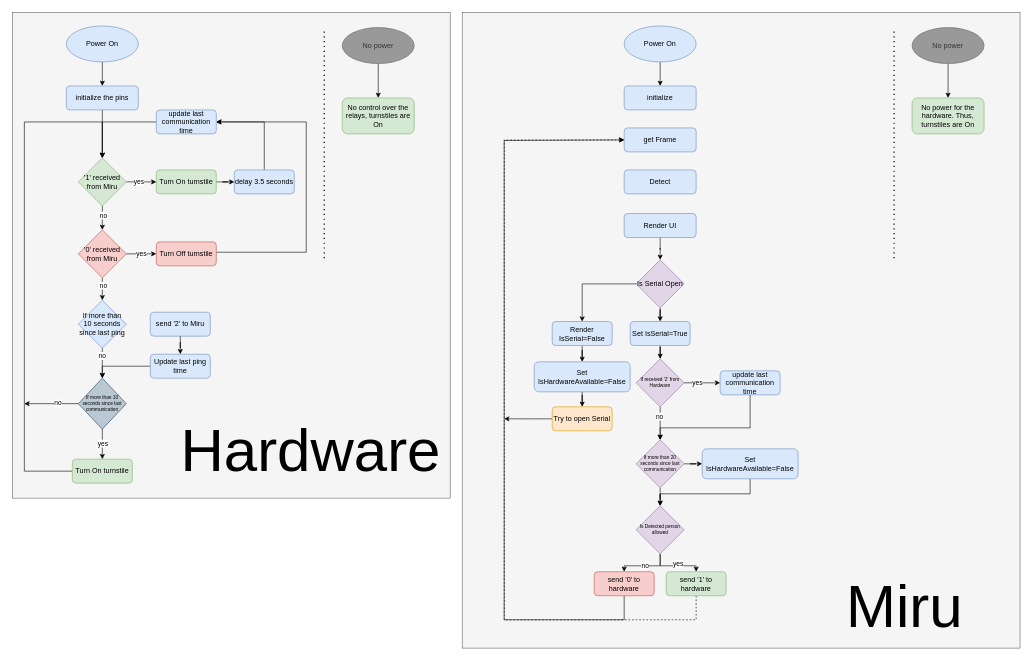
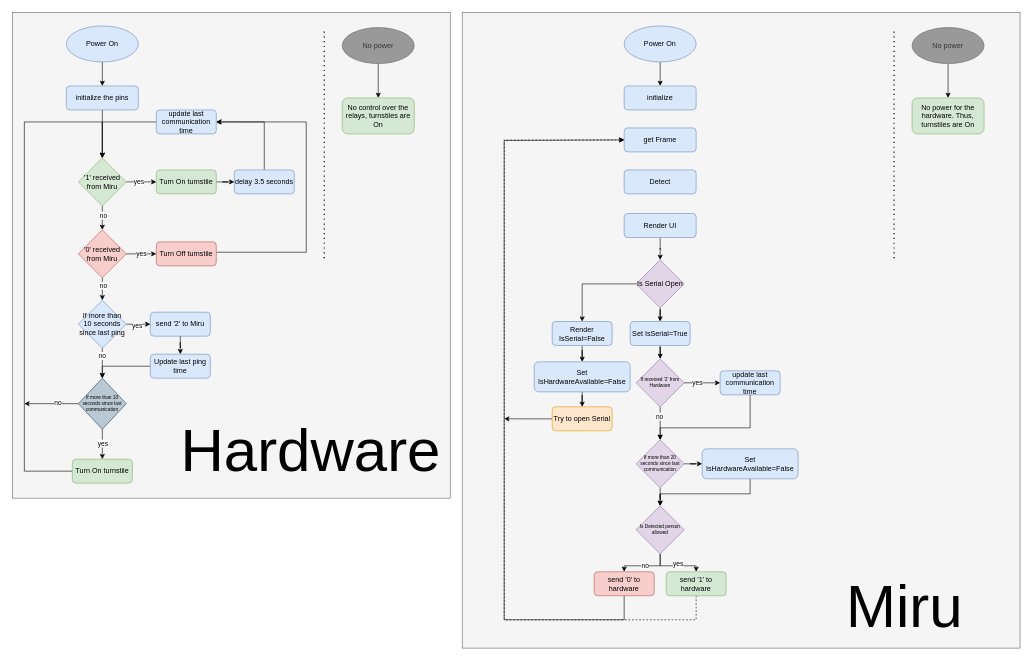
  <mxCell id="0" />
  <mxCell id="1" parent="0" />
  <mxCell id="2" value="" style="rounded=0;whiteSpace=wrap;html=1;fillColor=#f5f5f5;fontColor=#333333;strokeColor=#666666;movable=0;resizable=0;rotatable=0;deletable=0;editable=0;locked=1;connectable=0;" vertex="1" parent="1"><mxGeometry x="770" width="930" height="1060" as="geometry" y="20" /></mxCell>
  <mxCell id="3" value="" style="rounded=0;whiteSpace=wrap;html=1;fillColor=#f5f5f5;fontColor=#333333;strokeColor=#666666;movable=1;resizable=1;rotatable=1;deletable=1;editable=1;locked=0;connectable=1;" vertex="1" parent="1"><mxGeometry x="20" width="730" height="810" as="geometry" y="20" /></mxCell>
  <mxCell id="4" style="edgeStyle=orthogonalEdgeStyle;rounded=0;orthogonalLoop=1;jettySize=auto;html=1;entryX=0.5;entryY=0;entryDx=0;entryDy=0;" edge="1" parent="1" source="5" target="7"><mxGeometry relative="1" as="geometry" /></mxCell>
  <mxCell id="5" value="Power On" style="ellipse;whiteSpace=wrap;html=1;fillColor=#dae8fc;strokeColor=#6c8ebf;" vertex="1" parent="1"><mxGeometry x="110" y="42.75" width="120" height="60" as="geometry" /></mxCell>
  <mxCell id="6" style="edgeStyle=orthogonalEdgeStyle;rounded=0;orthogonalLoop=1;jettySize=auto;html=1;" edge="1" parent="1" source="7"><mxGeometry relative="1" as="geometry"><mxPoint x="170" y="262.75" as="targetPoint" /></mxGeometry></mxCell>
  <mxCell id="7" value="initialize the pins" style="rounded=1;whiteSpace=wrap;html=1;fillColor=#dae8fc;strokeColor=#6c8ebf;" vertex="1" parent="1"><mxGeometry x="110" y="142.75" width="120" height="40" as="geometry" /></mxCell>
  <mxCell id="8" style="edgeStyle=orthogonalEdgeStyle;rounded=0;orthogonalLoop=1;jettySize=auto;html=1;" edge="1" parent="1" source="12" target="29"><mxGeometry relative="1" as="geometry" /></mxCell>
  <mxCell id="9" value="yes" style="edgeLabel;html=1;align=center;verticalAlign=middle;resizable=0;points=[];" vertex="1" connectable="0" parent="8"><mxGeometry x="-0.07" relative="1" as="geometry"><mxPoint as="offset" /></mxGeometry></mxCell>
  <mxCell id="10" style="edgeStyle=orthogonalEdgeStyle;rounded=0;orthogonalLoop=1;jettySize=auto;html=1;" edge="1" parent="1" source="12"><mxGeometry relative="1" as="geometry"><mxPoint x="40" y="672.5" as="targetPoint" /></mxGeometry></mxCell>
  <mxCell id="11" value="no" style="edgeLabel;html=1;align=center;verticalAlign=middle;resizable=0;points=[];" vertex="1" connectable="0" parent="10"><mxGeometry x="-0.229" y="-1" relative="1" as="geometry"><mxPoint as="offset" /></mxGeometry></mxCell>
  <mxCell id="12" value="If more than 10 seconds since last communication" style="rhombus;whiteSpace=wrap;html=1;fontSize=8;verticalAlign=middle;fillColor=#bac8d3;strokeColor=#23445d;" vertex="1" parent="1"><mxGeometry x="130" y="630" width="80" height="85" as="geometry" /></mxCell>
  <mxCell id="13" style="edgeStyle=orthogonalEdgeStyle;rounded=0;orthogonalLoop=1;jettySize=auto;html=1;entryX=0;entryY=0.5;entryDx=0;entryDy=0;" edge="1" parent="1" source="17" target="19"><mxGeometry relative="1" as="geometry" /></mxCell>
  <mxCell id="14" value="yes" style="edgeLabel;html=1;align=center;verticalAlign=middle;resizable=0;points=[];" vertex="1" connectable="0" parent="13"><mxGeometry x="0.11" y="-3" relative="1" as="geometry"><mxPoint x="-8" y="-3" as="offset" /></mxGeometry></mxCell>
  <mxCell id="15" style="edgeStyle=orthogonalEdgeStyle;rounded=0;orthogonalLoop=1;jettySize=auto;html=1;entryX=0.5;entryY=0;entryDx=0;entryDy=0;" edge="1" parent="1" source="17" target="25"><mxGeometry relative="1" as="geometry" /></mxCell>
  <mxCell id="16" value="no" style="edgeLabel;html=1;align=center;verticalAlign=middle;resizable=0;points=[];" vertex="1" connectable="0" parent="15"><mxGeometry x="-0.2" y="1" relative="1" as="geometry"><mxPoint as="offset" /></mxGeometry></mxCell>
  <mxCell id="17" value="&lt;span style=&quot;background-color: initial;&quot;&gt;'1' received from Miru&lt;/span&gt;" style="rhombus;whiteSpace=wrap;html=1;fillColor=#d5e8d4;strokeColor=#82b366;" vertex="1" parent="1"><mxGeometry x="130" y="262.75" width="80" height="80" as="geometry" /></mxCell>
  <mxCell id="18" style="edgeStyle=orthogonalEdgeStyle;rounded=0;orthogonalLoop=1;jettySize=auto;html=1;entryX=0;entryY=0.5;entryDx=0;entryDy=0;" edge="1" parent="1" source="19" target="21"><mxGeometry relative="1" as="geometry" /></mxCell>
  <mxCell id="19" value="Turn On turnstile" style="rounded=1;whiteSpace=wrap;html=1;fillColor=#d5e8d4;strokeColor=#82b366;" vertex="1" parent="1"><mxGeometry x="260" y="282.75" width="100" height="40" as="geometry" /></mxCell>
  <mxCell id="20" style="edgeStyle=orthogonalEdgeStyle;rounded=0;orthogonalLoop=1;jettySize=auto;html=1;entryX=1;entryY=0.5;entryDx=0;entryDy=0;" edge="1" parent="1" source="21" target="31"><mxGeometry relative="1" as="geometry"><Array as="points"><mxPoint x="440" y="203" /></Array></mxGeometry></mxCell>
  <mxCell id="21" value="delay 3.5 seconds" style="rounded=1;whiteSpace=wrap;html=1;fillColor=#dae8fc;strokeColor=#6c8ebf;" vertex="1" parent="1"><mxGeometry x="390" y="282.75" width="100" height="40" as="geometry" /></mxCell>
  <mxCell id="22" value="yes" style="edgeStyle=orthogonalEdgeStyle;rounded=0;orthogonalLoop=1;jettySize=auto;html=1;" edge="1" parent="1" source="25" target="27"><mxGeometry relative="1" as="geometry" /></mxCell>
  <mxCell id="23" style="edgeStyle=orthogonalEdgeStyle;rounded=0;orthogonalLoop=1;jettySize=auto;html=1;entryX=0.5;entryY=0;entryDx=0;entryDy=0;" edge="1" parent="1" source="25" target="44"><mxGeometry relative="1" as="geometry" /></mxCell>
  <mxCell id="24" value="no" style="edgeLabel;html=1;align=center;verticalAlign=middle;resizable=0;points=[];" vertex="1" connectable="0" parent="23"><mxGeometry x="-0.412" y="1" relative="1" as="geometry"><mxPoint as="offset" /></mxGeometry></mxCell>
  <mxCell id="25" value="&lt;span style=&quot;background-color: initial;&quot;&gt;'0' received from Miru&lt;/span&gt;" style="rhombus;whiteSpace=wrap;html=1;fillColor=#f8cecc;strokeColor=#b85450;" vertex="1" parent="1"><mxGeometry x="130" y="382.75" width="80" height="80" as="geometry" /></mxCell>
  <mxCell id="26" style="edgeStyle=orthogonalEdgeStyle;rounded=0;orthogonalLoop=1;jettySize=auto;html=1;entryX=1;entryY=0.5;entryDx=0;entryDy=0;" edge="1" parent="1" source="27" target="31"><mxGeometry relative="1" as="geometry"><Array as="points"><mxPoint x="510" y="420" /><mxPoint x="510" y="203" /></Array></mxGeometry></mxCell>
  <mxCell id="27" value="Turn Off turnstile" style="rounded=1;whiteSpace=wrap;html=1;fillColor=#f8cecc;strokeColor=#b85450;" vertex="1" parent="1"><mxGeometry x="260" y="402.75" width="100" height="40" as="geometry" /></mxCell>
  <mxCell id="28" style="edgeStyle=orthogonalEdgeStyle;rounded=0;orthogonalLoop=1;jettySize=auto;html=1;entryX=0.5;entryY=0;entryDx=0;entryDy=0;" edge="1" parent="1" source="29" target="17"><mxGeometry relative="1" as="geometry"><Array as="points"><mxPoint x="40" y="202.75" /><mxPoint x="170" y="202.75" /></Array></mxGeometry></mxCell>
  <mxCell id="29" value="Turn On turnstile" style="rounded=1;whiteSpace=wrap;html=1;fillColor=#d5e8d4;strokeColor=#82b366;" vertex="1" parent="1"><mxGeometry x="120" y="765" width="100" height="40" as="geometry" /></mxCell>
  <mxCell id="30" style="edgeStyle=orthogonalEdgeStyle;rounded=0;orthogonalLoop=1;jettySize=auto;html=1;entryX=0.5;entryY=0;entryDx=0;entryDy=0;" edge="1" parent="1" source="31" target="17"><mxGeometry relative="1" as="geometry"><Array as="points"><mxPoint x="170" y="202.75" /></Array></mxGeometry></mxCell>
  <mxCell id="31" value="update last communication time" style="rounded=1;whiteSpace=wrap;html=1;fillColor=#dae8fc;strokeColor=#6c8ebf;" vertex="1" parent="1"><mxGeometry x="260" y="182.75" width="100" height="40" as="geometry" /></mxCell>
  <mxCell id="32" value="&lt;font style=&quot;font-size: 100px;&quot;&gt;Hardware&lt;/font&gt;" style="text;html=1;align=center;verticalAlign=middle;whiteSpace=wrap;rounded=0;" vertex="1" parent="1"><mxGeometry x="330" y="680" width="375" height="140" as="geometry" /></mxCell>
  <mxCell id="33" style="edgeStyle=orthogonalEdgeStyle;rounded=0;orthogonalLoop=1;jettySize=auto;html=1;entryX=0.5;entryY=0;entryDx=0;entryDy=0;" edge="1" parent="1" source="34" target="35"><mxGeometry relative="1" as="geometry" /></mxCell>
  <mxCell id="34" value="No power" style="ellipse;whiteSpace=wrap;html=1;fillColor=#999999;strokeColor=#666666;fontColor=#333333;" vertex="1" parent="1"><mxGeometry x="570" y="45.5" width="120" height="60" as="geometry" /></mxCell>
  <mxCell id="35" value="No control over the relays, turnstiles are On" style="rounded=1;whiteSpace=wrap;html=1;fillColor=#d5e8d4;strokeColor=#82b366;" vertex="1" parent="1"><mxGeometry x="570" y="162.75" width="120" height="60" as="geometry" /></mxCell>
  <mxCell id="36" value="" style="endArrow=none;dashed=1;html=1;dashPattern=1 3;strokeWidth=2;rounded=0;" edge="1" parent="1"><mxGeometry width="50" height="50" relative="1" as="geometry"><mxPoint x="540" y="430" as="sourcePoint" /><mxPoint x="540" y="50" as="targetPoint" /></mxGeometry></mxCell>
  <mxCell id="37" style="edgeStyle=orthogonalEdgeStyle;rounded=0;orthogonalLoop=1;jettySize=auto;html=1;entryX=0.5;entryY=0;entryDx=0;entryDy=0;" edge="1" parent="1" source="38" target="39"><mxGeometry relative="1" as="geometry" /></mxCell>
  <mxCell id="38" value="Power On" style="ellipse;whiteSpace=wrap;html=1;fillColor=#dae8fc;strokeColor=#6c8ebf;" vertex="1" parent="1"><mxGeometry x="1040" y="42.75" width="120" height="60" as="geometry" /></mxCell>
  <mxCell id="39" value="initialize" style="rounded=1;whiteSpace=wrap;html=1;fillColor=#dae8fc;strokeColor=#6c8ebf;" vertex="1" parent="1"><mxGeometry x="1040" y="142.75" width="120" height="40" as="geometry" /></mxCell>
+ <mxCell id="40" style="edgeStyle=orthogonalEdgeStyle;rounded=0;orthogonalLoop=1;jettySize=auto;html=1;entryX=0;entryY=0.5;entryDx=0;entryDy=0;" edge="1" parent="1" source="44" target="45"><mxGeometry relative="1" as="geometry" /></mxCell>
+ <mxCell id="41" value="yes" style="edgeLabel;html=1;align=center;verticalAlign=middle;resizable=0;points=[];" vertex="1" connectable="0" parent="40"><mxGeometry x="-0.143" y="-1" relative="1" as="geometry"><mxPoint as="offset" /></mxGeometry></mxCell>
  <mxCell id="42" style="edgeStyle=orthogonalEdgeStyle;rounded=0;orthogonalLoop=1;jettySize=auto;html=1;" edge="1" parent="1" source="44"><mxGeometry relative="1" as="geometry"><mxPoint x="170" y="630" as="targetPoint" /></mxGeometry></mxCell>
  <mxCell id="43" value="no" style="edgeLabel;html=1;align=center;verticalAlign=middle;resizable=0;points=[];" vertex="1" connectable="0" parent="42"><mxGeometry x="-0.528" y="-1" relative="1" as="geometry"><mxPoint as="offset" /></mxGeometry></mxCell>
  <mxCell id="44" value="&lt;span style=&quot;background-color: initial;&quot;&gt;If more than 10 seconds since last ping&lt;/span&gt;" style="rhombus;whiteSpace=wrap;html=1;fillColor=#dae8fc;strokeColor=#6c8ebf;" vertex="1" parent="1"><mxGeometry x="130" y="500" width="80" height="80" as="geometry" /></mxCell>
  <mxCell id="45" value="send '2' to Miru" style="rounded=1;whiteSpace=wrap;html=1;fillColor=#dae8fc;strokeColor=#6c8ebf;" vertex="1" parent="1"><mxGeometry x="250" y="520" width="100" height="40" as="geometry" /></mxCell>
  <mxCell id="46" value="" style="edgeStyle=orthogonalEdgeStyle;rounded=0;orthogonalLoop=1;jettySize=auto;html=1;entryX=0.5;entryY=0;entryDx=0;entryDy=0;" edge="1" parent="1" source="45" target="48"><mxGeometry relative="1" as="geometry"><mxPoint x="300" y="560" as="sourcePoint" /><mxPoint x="170" y="630" as="targetPoint" /><Array as="points" /></mxGeometry></mxCell>
  <mxCell id="47" style="edgeStyle=orthogonalEdgeStyle;rounded=0;orthogonalLoop=1;jettySize=auto;html=1;entryX=0.5;entryY=0;entryDx=0;entryDy=0;" edge="1" parent="1" source="48" target="12"><mxGeometry relative="1" as="geometry"><Array as="points"><mxPoint x="170" y="610" /></Array></mxGeometry></mxCell>
  <mxCell id="48" value="Update last ping time" style="rounded=1;whiteSpace=wrap;html=1;fillColor=#dae8fc;strokeColor=#6c8ebf;" vertex="1" parent="1"><mxGeometry x="250" y="590" width="100" height="40" as="geometry" /></mxCell>
  <mxCell id="49" value="Detect" style="rounded=1;whiteSpace=wrap;html=1;fillColor=#dae8fc;strokeColor=#6c8ebf;" vertex="1" parent="1"><mxGeometry x="1040" y="282.75" width="120" height="40" as="geometry" /></mxCell>
  <mxCell id="50" style="edgeStyle=orthogonalEdgeStyle;rounded=0;orthogonalLoop=1;jettySize=auto;html=1;entryX=0.5;entryY=0;entryDx=0;entryDy=0;" edge="1" parent="1" source="51" target="61"><mxGeometry relative="1" as="geometry" /></mxCell>
  <mxCell id="51" value="Render UI" style="rounded=1;whiteSpace=wrap;html=1;fillColor=#dae8fc;strokeColor=#6c8ebf;" vertex="1" parent="1"><mxGeometry x="1040" y="355.5" width="120" height="40" as="geometry" /></mxCell>
  <mxCell id="52" style="edgeStyle=orthogonalEdgeStyle;rounded=0;orthogonalLoop=1;jettySize=auto;html=1;entryX=0;entryY=0.5;entryDx=0;entryDy=0;" edge="1" parent="1" source="56" target="58"><mxGeometry relative="1" as="geometry" /></mxCell>
  <mxCell id="53" value="yes" style="edgeLabel;html=1;align=center;verticalAlign=middle;resizable=0;points=[];" vertex="1" connectable="0" parent="52"><mxGeometry x="-0.695" y="1" relative="1" as="geometry"><mxPoint x="12" y="1" as="offset" /></mxGeometry></mxCell>
  <mxCell id="54" style="edgeStyle=orthogonalEdgeStyle;rounded=0;orthogonalLoop=1;jettySize=auto;html=1;" edge="1" parent="1" source="56" target="66"><mxGeometry relative="1" as="geometry" /></mxCell>
  <mxCell id="55" value="no" style="edgeLabel;html=1;align=center;verticalAlign=middle;resizable=0;points=[];" vertex="1" connectable="0" parent="54"><mxGeometry x="-0.409" y="-2" relative="1" as="geometry"><mxPoint as="offset" /></mxGeometry></mxCell>
  <mxCell id="56" value="If received '2' from Hardware" style="rhombus;whiteSpace=wrap;html=1;fontSize=8;fillColor=#e1d5e7;strokeColor=#9673a6;" vertex="1" parent="1"><mxGeometry x="1060" y="597.75" width="80" height="80" as="geometry" /></mxCell>
  <mxCell id="57" style="edgeStyle=orthogonalEdgeStyle;rounded=0;orthogonalLoop=1;jettySize=auto;html=1;entryX=0.5;entryY=0;entryDx=0;entryDy=0;" edge="1" parent="1" source="58" target="66"><mxGeometry relative="1" as="geometry"><Array as="points"><mxPoint x="1250" y="712.75" /><mxPoint x="1100" y="712.75" /></Array></mxGeometry></mxCell>
  <mxCell id="58" value="update last communication time" style="rounded=1;whiteSpace=wrap;html=1;fillColor=#dae8fc;strokeColor=#6c8ebf;" vertex="1" parent="1"><mxGeometry x="1200" y="617.75" width="100" height="40" as="geometry" /></mxCell>
  <mxCell id="59" style="edgeStyle=orthogonalEdgeStyle;rounded=0;orthogonalLoop=1;jettySize=auto;html=1;entryX=0.5;entryY=0;entryDx=0;entryDy=0;" edge="1" parent="1" source="61" target="63"><mxGeometry relative="1" as="geometry" /></mxCell>
  <mxCell id="60" style="edgeStyle=orthogonalEdgeStyle;rounded=0;orthogonalLoop=1;jettySize=auto;html=1;" edge="1" parent="1" source="61" target="73"><mxGeometry relative="1" as="geometry" /></mxCell>
  <mxCell id="61" value="Is Serial Open" style="rhombus;whiteSpace=wrap;html=1;fillColor=#e1d5e7;strokeColor=#9673a6;" vertex="1" parent="1"><mxGeometry x="1060" y="432.75" width="80" height="80" as="geometry" /></mxCell>
  <mxCell id="62" style="edgeStyle=orthogonalEdgeStyle;rounded=0;orthogonalLoop=1;jettySize=auto;html=1;entryX=0.5;entryY=0;entryDx=0;entryDy=0;" edge="1" parent="1" source="63" target="56"><mxGeometry relative="1" as="geometry" /></mxCell>
  <mxCell id="63" value="Set IsSerial=True" style="rounded=1;whiteSpace=wrap;html=1;fillColor=#dae8fc;strokeColor=#6c8ebf;" vertex="1" parent="1"><mxGeometry x="1050" y="535.5" width="100" height="40" as="geometry" /></mxCell>
  <mxCell id="64" style="edgeStyle=orthogonalEdgeStyle;rounded=0;orthogonalLoop=1;jettySize=auto;html=1;entryX=0;entryY=0.5;entryDx=0;entryDy=0;" edge="1" parent="1" source="66" target="68"><mxGeometry relative="1" as="geometry" /></mxCell>
  <mxCell id="65" style="edgeStyle=orthogonalEdgeStyle;rounded=0;orthogonalLoop=1;jettySize=auto;html=1;entryX=0.5;entryY=0;entryDx=0;entryDy=0;" edge="1" parent="1" source="66" target="79"><mxGeometry relative="1" as="geometry" /></mxCell>
  <mxCell id="66" value="If more than 20 seconds since last communication" style="rhombus;whiteSpace=wrap;html=1;fontSize=8;fillColor=#e1d5e7;strokeColor=#9673a6;" vertex="1" parent="1"><mxGeometry x="1060" y="732.75" width="80" height="80" as="geometry" /></mxCell>
  <mxCell id="67" style="edgeStyle=orthogonalEdgeStyle;rounded=0;orthogonalLoop=1;jettySize=auto;html=1;entryX=0.5;entryY=0;entryDx=0;entryDy=0;" edge="1" parent="1" source="68" target="79"><mxGeometry relative="1" as="geometry"><Array as="points"><mxPoint x="1250" y="822.75" /><mxPoint x="1100" y="822.75" /></Array></mxGeometry></mxCell>
  <mxCell id="68" value="Set IsHardwareAvailable=False" style="rounded=1;whiteSpace=wrap;html=1;fillColor=#dae8fc;strokeColor=#6c8ebf;" vertex="1" parent="1"><mxGeometry x="1170" y="747.75" width="160" height="50" as="geometry" /></mxCell>
  <mxCell id="69" value="get Frame" style="rounded=1;whiteSpace=wrap;html=1;fillColor=#dae8fc;strokeColor=#6c8ebf;" vertex="1" parent="1"><mxGeometry x="1040" y="212.75" width="120" height="40" as="geometry" /></mxCell>
  <mxCell id="70" style="edgeStyle=orthogonalEdgeStyle;rounded=0;orthogonalLoop=1;jettySize=auto;html=1;" edge="1" parent="1" source="71"><mxGeometry relative="1" as="geometry"><mxPoint x="840" y="697.75" as="targetPoint" /></mxGeometry></mxCell>
  <mxCell id="71" value="Try to open Serial" style="rounded=1;whiteSpace=wrap;html=1;fillColor=#ffe6cc;strokeColor=#d79b00;" vertex="1" parent="1"><mxGeometry x="920" y="677.75" width="100" height="40" as="geometry" /></mxCell>
  <mxCell id="72" style="edgeStyle=orthogonalEdgeStyle;rounded=0;orthogonalLoop=1;jettySize=auto;html=1;" edge="1" parent="1" source="73" target="75"><mxGeometry relative="1" as="geometry" /></mxCell>
  <mxCell id="73" value="Render IsSerial=False" style="rounded=1;whiteSpace=wrap;html=1;fillColor=#dae8fc;strokeColor=#6c8ebf;" vertex="1" parent="1"><mxGeometry x="920" y="535.5" width="100" height="40" as="geometry" /></mxCell>
  <mxCell id="74" style="edgeStyle=orthogonalEdgeStyle;rounded=0;orthogonalLoop=1;jettySize=auto;html=1;entryX=0.5;entryY=0;entryDx=0;entryDy=0;" edge="1" parent="1" source="75" target="71"><mxGeometry relative="1" as="geometry" /></mxCell>
  <mxCell id="75" value="Set IsHardwareAvailable=False" style="rounded=1;whiteSpace=wrap;html=1;fillColor=#dae8fc;strokeColor=#6c8ebf;" vertex="1" parent="1"><mxGeometry x="890" y="602.75" width="160" height="50" as="geometry" /></mxCell>
  <mxCell id="76" style="edgeStyle=orthogonalEdgeStyle;rounded=0;orthogonalLoop=1;jettySize=auto;html=1;" edge="1" parent="1" source="79" target="83"><mxGeometry relative="1" as="geometry" /></mxCell>
  <mxCell id="77" value="yes" style="edgeLabel;html=1;align=center;verticalAlign=middle;resizable=0;points=[];" vertex="1" connectable="0" parent="76"><mxGeometry x="0.112" y="3" relative="1" as="geometry"><mxPoint as="offset" /></mxGeometry></mxCell>
  <mxCell id="78" value="no" style="edgeStyle=orthogonalEdgeStyle;rounded=0;orthogonalLoop=1;jettySize=auto;html=1;entryX=0.5;entryY=0;entryDx=0;entryDy=0;" edge="1" parent="1" source="79" target="81"><mxGeometry relative="1" as="geometry" /></mxCell>
  <mxCell id="79" value="Is Detected person allowed" style="rhombus;whiteSpace=wrap;html=1;fontSize=8;fillColor=#e1d5e7;strokeColor=#9673a6;" vertex="1" parent="1"><mxGeometry x="1060" y="842.75" width="80" height="80" as="geometry" /></mxCell>
  <mxCell id="80" style="edgeStyle=orthogonalEdgeStyle;rounded=0;orthogonalLoop=1;jettySize=auto;html=1;entryX=0;entryY=0.5;entryDx=0;entryDy=0;" edge="1" parent="1" source="81" target="69"><mxGeometry relative="1" as="geometry"><Array as="points"><mxPoint x="1040" y="1032.75" /><mxPoint x="840" y="1032.75" /><mxPoint x="840" y="233.75" /><mxPoint x="1040" y="233.75" /></Array></mxGeometry></mxCell>
  <mxCell id="81" value="send '0' to hardware" style="rounded=1;whiteSpace=wrap;html=1;fillColor=#f8cecc;strokeColor=#b85450;" vertex="1" parent="1"><mxGeometry x="990" y="952.75" width="100" height="40" as="geometry" /></mxCell>
  <mxCell id="82" style="edgeStyle=orthogonalEdgeStyle;rounded=0;orthogonalLoop=1;jettySize=auto;html=1;entryX=0;entryY=0.5;entryDx=0;entryDy=0;dashed=1;" edge="1" parent="1" source="83" target="69"><mxGeometry relative="1" as="geometry"><Array as="points"><mxPoint x="1160" y="1032.75" /><mxPoint x="840" y="1032.75" /><mxPoint x="840" y="232.75" /></Array></mxGeometry></mxCell>
  <mxCell id="83" value="send '1' to hardware" style="rounded=1;whiteSpace=wrap;html=1;fillColor=#d5e8d4;strokeColor=#82b366;" vertex="1" parent="1"><mxGeometry x="1110" y="952.75" width="100" height="40" as="geometry" /></mxCell>
  <mxCell id="84" value="&lt;font style=&quot;font-size: 100px;&quot;&gt;Miru&lt;/font&gt;" style="text;html=1;align=center;verticalAlign=middle;whiteSpace=wrap;rounded=0;" vertex="1" parent="1"><mxGeometry x="1320" y="940" width="375" height="140" as="geometry" /></mxCell>
  <mxCell id="85" value="" style="endArrow=none;dashed=1;html=1;dashPattern=1 3;strokeWidth=2;rounded=0;" edge="1" parent="1"><mxGeometry width="50" height="50" relative="1" as="geometry"><mxPoint x="1490" y="430" as="sourcePoint" /><mxPoint x="1490" y="50" as="targetPoint" /></mxGeometry></mxCell>
  <mxCell id="86" style="edgeStyle=orthogonalEdgeStyle;rounded=0;orthogonalLoop=1;jettySize=auto;html=1;entryX=0.5;entryY=0;entryDx=0;entryDy=0;" edge="1" parent="1" source="87" target="88"><mxGeometry relative="1" as="geometry" /></mxCell>
  <mxCell id="87" value="No power" style="ellipse;whiteSpace=wrap;html=1;fillColor=#999999;strokeColor=#666666;fontColor=#333333;" vertex="1" parent="1"><mxGeometry x="1520" y="45.5" width="120" height="60" as="geometry" /></mxCell>
  <mxCell id="88" value="No power for the hardware. Thus, turnstiles are On" style="rounded=1;whiteSpace=wrap;html=1;fillColor=#d5e8d4;strokeColor=#82b366;" vertex="1" parent="1"><mxGeometry x="1520" y="162.75" width="120" height="60" as="geometry" /></mxCell>
